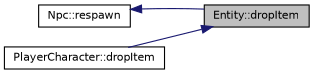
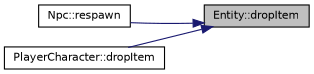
  digraph {
    rankdir=RL
    node [color=black fillcolor=white fontname=Helvetica fontsize=10 shape=record style=filled]
    edge [color=midnightblue dir=back fontname=Helvetica fontsize=10 labelfontname=Helvetica labelfontsize=10 style=solid]
    n1 [fillcolor=grey75 fontcolor=black height=0.2 label="Entity::dropItem" width=0.4]
    n2 [height=0.2 label="Npc::respawn" width=0.4]
    n3 [height=0.2 label="PlayerCharacter::dropItem" width=0.4]
-   n2 -> n1
+   n1 -> n2
    n1 -> n3
  }
